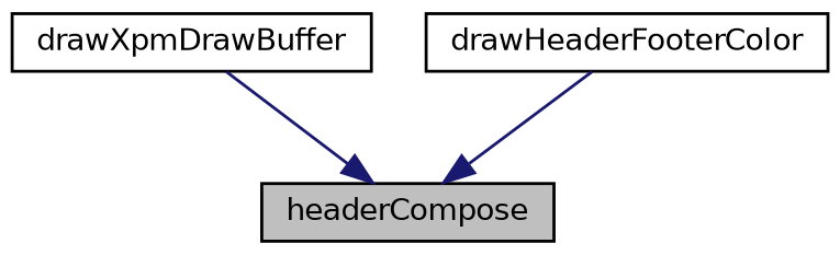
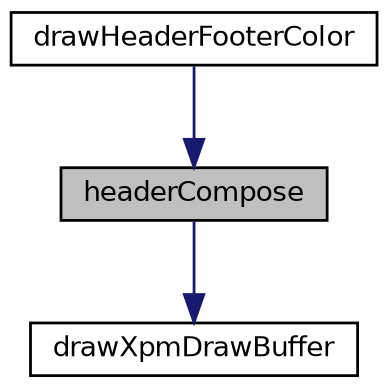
  digraph {
    rankdir=TB
    node [color=black fillcolor=white fontname=Helvetica fontsize=10 shape=record style=filled]
    edge [color=midnightblue fontname=Helvetica fontsize=10 labelfontname=Helvetica labelfontsize=10 style=solid]
    n1 [fillcolor=grey75 fontcolor=black height=0.2 label=headerCompose width=0.4]
    n2 [height=0.2 label=drawXpmDrawBuffer width=0.4]
    n3 [height=0.2 label=drawHeaderFooterColor width=0.4]
-   n2 -> n1
+   n1 -> n2
    n3 -> n1
  }
